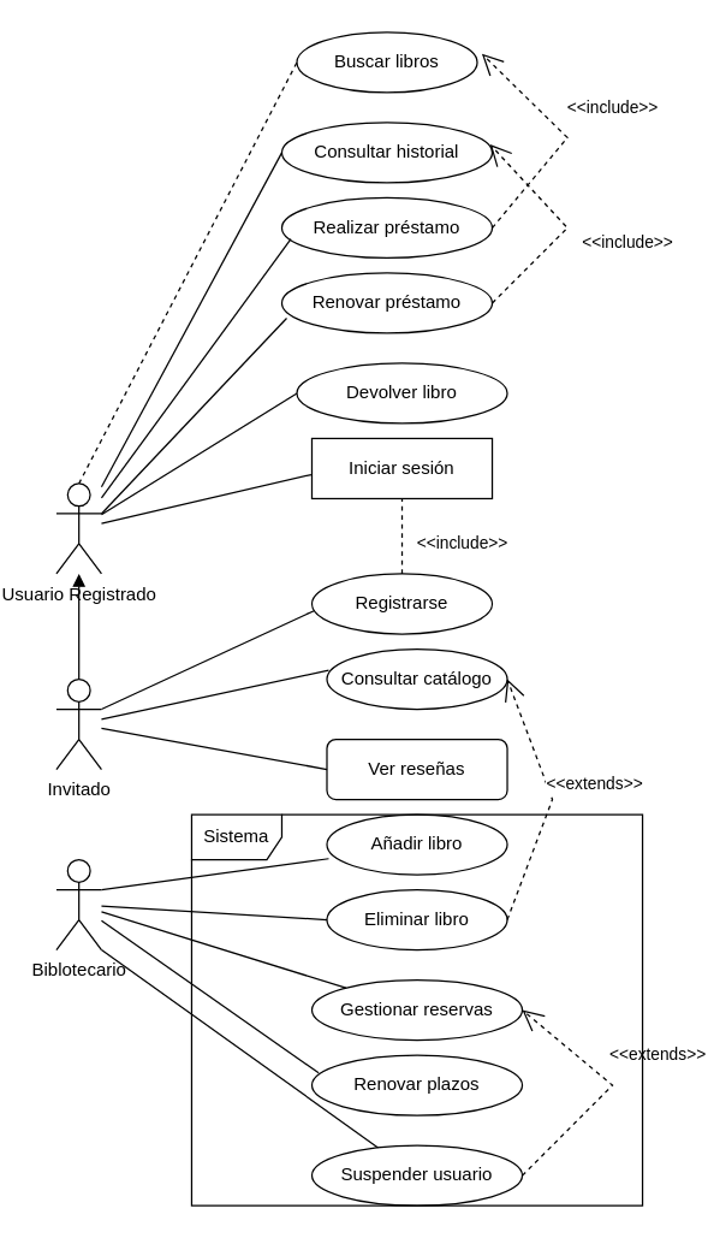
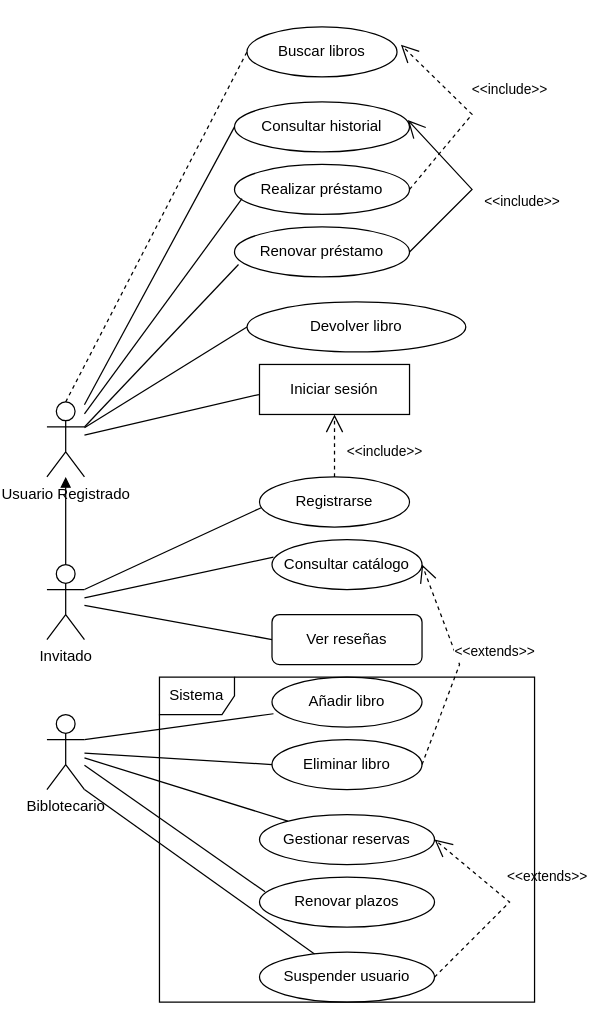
  <mxCell id="0" />
  <mxCell id="1" parent="0" />
  <mxCell id="2" style="edgeStyle=orthogonalEdgeStyle;endArrow=block;html=1;exitX=0.5;exitY=0;exitDx=0;exitDy=0;exitPerimeter=0;" edge="1" parent="1" source="30" target="31"><mxGeometry relative="1" as="geometry"><mxPoint x="-110" y="370" as="sourcePoint" /><mxPoint x="-110" y="330" as="targetPoint" /></mxGeometry></mxCell>
  <mxCell id="3" value="Registrarse" style="ellipse;whiteSpace=wrap;html=1;" vertex="1" parent="1"><mxGeometry x="190" y="380" width="120" height="40" as="geometry" /></mxCell>
  <mxCell id="4" value="Consultar catálogo" style="ellipse;whiteSpace=wrap;html=1;" vertex="1" parent="1"><mxGeometry x="200" y="430" width="120" height="40" as="geometry" /></mxCell>
  <mxCell id="5" value="Ver reseñas" style="whiteSpace=wrap;html=1;rounded=1;" vertex="1" parent="1"><mxGeometry x="200" y="490" width="120" height="40" as="geometry" /></mxCell>
  <mxCell id="6" value="Iniciar sesión" style="whiteSpace=wrap;html=1;rounded=0;" vertex="1" parent="1"><mxGeometry x="190" width="120" height="40" as="geometry" y="290" /></mxCell>
  <mxCell id="7" value="Buscar libros" style="ellipse;whiteSpace=wrap;html=1;" vertex="1" parent="1"><mxGeometry x="180" y="20" width="120" height="40" as="geometry" /></mxCell>
  <mxCell id="8" value="Consultar historial" style="ellipse;whiteSpace=wrap;html=1;" vertex="1" parent="1"><mxGeometry x="170" y="80" width="140" height="40" as="geometry" /></mxCell>
  <mxCell id="9" value="Realizar préstamo" style="ellipse;whiteSpace=wrap;html=1;" vertex="1" parent="1"><mxGeometry x="170" y="130" width="140" height="40" as="geometry" /></mxCell>
- <mxCell id="10" value="Devolver libro" style="ellipse;whiteSpace=wrap;html=1;" vertex="1" parent="1"><mxGeometry x="180" y="240" width="140" height="40" as="geometry" /></mxCell>
+ <mxCell id="10" value="Devolver libro" style="ellipse;whiteSpace=wrap;html=1;" vertex="1" parent="1"><mxGeometry x="180" y="240" width="175" height="40" as="geometry" /></mxCell>
  <mxCell id="11" value="Renovar préstamo" style="ellipse;whiteSpace=wrap;html=1;" vertex="1" parent="1"><mxGeometry x="170" y="180" width="140" height="40" as="geometry" /></mxCell>
  <mxCell id="12" style="edgeStyle=orthogonalEdgeStyle;html=1;endArrow=none;startArrow=none;" edge="1" parent="1" target="4" />
  <mxCell id="13" style="edgeStyle=orthogonalEdgeStyle;html=1;endArrow=none;startArrow=none;" edge="1" parent="1" target="5" />
  <mxCell id="14" style="edgeStyle=orthogonalEdgeStyle;html=1;endArrow=none;startArrow=none;" edge="1" parent="1" target="6" />
  <mxCell id="15" style="edgeStyle=orthogonalEdgeStyle;html=1;endArrow=none;startArrow=none;" edge="1" parent="1" target="7" />
  <mxCell id="16" style="edgeStyle=orthogonalEdgeStyle;html=1;endArrow=none;startArrow=none;" edge="1" parent="1" target="8" />
  <mxCell id="17" style="edgeStyle=orthogonalEdgeStyle;html=1;endArrow=none;startArrow=none;" edge="1" parent="1" target="9" />
  <mxCell id="18" style="edgeStyle=orthogonalEdgeStyle;html=1;endArrow=none;startArrow=none;" edge="1" parent="1" target="10" />
  <mxCell id="19" style="edgeStyle=orthogonalEdgeStyle;html=1;endArrow=none;startArrow=none;" edge="1" parent="1" target="11" />
  <mxCell id="20" value="Añadir libro" style="ellipse;whiteSpace=wrap;html=1;" vertex="1" parent="1"><mxGeometry x="200" y="540" width="120" height="40" as="geometry" /></mxCell>
  <mxCell id="21" value="Eliminar libro" style="ellipse;whiteSpace=wrap;html=1;" vertex="1" parent="1"><mxGeometry x="200" y="590" width="120" height="40" as="geometry" /></mxCell>
  <mxCell id="22" value="Gestionar reservas" style="ellipse;whiteSpace=wrap;html=1;" vertex="1" parent="1"><mxGeometry x="190" y="650" width="140" height="40" as="geometry" /></mxCell>
  <mxCell id="23" value="Renovar plazos" style="ellipse;whiteSpace=wrap;html=1;" vertex="1" parent="1"><mxGeometry x="190" y="700" width="140" height="40" as="geometry" /></mxCell>
  <mxCell id="24" value="Suspender usuario" style="ellipse;whiteSpace=wrap;html=1;" vertex="1" parent="1"><mxGeometry x="190" y="760" width="140" height="40" as="geometry" /></mxCell>
  <mxCell id="25" style="edgeStyle=orthogonalEdgeStyle;html=1;endArrow=none;startArrow=none;" edge="1" parent="1" target="20" />
  <mxCell id="26" style="edgeStyle=orthogonalEdgeStyle;html=1;endArrow=none;startArrow=none;" edge="1" parent="1" target="21" />
  <mxCell id="27" style="edgeStyle=orthogonalEdgeStyle;html=1;endArrow=none;startArrow=none;" edge="1" parent="1" target="22" />
  <mxCell id="28" style="edgeStyle=orthogonalEdgeStyle;html=1;endArrow=none;startArrow=none;" edge="1" parent="1" target="23" />
  <mxCell id="29" style="edgeStyle=orthogonalEdgeStyle;html=1;endArrow=none;startArrow=none;" edge="1" parent="1" target="24" />
  <mxCell id="30" value="Invitado" style="shape=umlActor;verticalLabelPosition=bottom;verticalAlign=top;html=1;outlineConnect=0;" vertex="1" parent="1"><mxGeometry x="20" y="450" width="30" height="60" as="geometry" /></mxCell>
  <mxCell id="31" value="Usuario Registrado" style="shape=umlActor;verticalLabelPosition=bottom;verticalAlign=top;html=1;outlineConnect=0;" vertex="1" parent="1"><mxGeometry x="20" y="320" width="30" height="60" as="geometry" /></mxCell>
  <mxCell id="32" value="Biblotecario" style="shape=umlActor;verticalLabelPosition=bottom;verticalAlign=top;html=1;outlineConnect=0;" vertex="1" parent="1"><mxGeometry x="20" y="570" width="30" height="60" as="geometry" /></mxCell>
- <mxCell id="33" value="&amp;lt;&amp;lt;include&amp;gt;&amp;gt;" style="endArrow=none;endSize=12;dashed=1;html=1;rounded=0;exitX=0.5;exitY=0;exitDx=0;exitDy=0;" edge="1" parent="1" source="3" target="6"><mxGeometry x="-0.2" y="-40" width="160" relative="1" as="geometry"><mxPoint x="260" y="580" as="sourcePoint" /><mxPoint x="420" y="580" as="targetPoint" /><mxPoint as="offset" /></mxGeometry></mxCell>
+ <mxCell id="33" value="&amp;lt;&amp;lt;include&amp;gt;&amp;gt;" style="endArrow=open;endSize=12;dashed=1;html=1;rounded=0;exitX=0.5;exitY=0;exitDx=0;exitDy=0;" edge="1" parent="1" source="3" target="6"><mxGeometry x="-0.2" y="-40" width="160" relative="1" as="geometry"><mxPoint x="260" y="580" as="sourcePoint" /><mxPoint x="420" y="580" as="targetPoint" /><mxPoint as="offset" /></mxGeometry></mxCell>
  <mxCell id="34" value="" style="endArrow=none;html=1;rounded=0;entryX=0;entryY=0.5;entryDx=0;entryDy=0;" edge="1" parent="1" source="31" target="8"><mxGeometry width="50" height="50" relative="1" as="geometry"><mxPoint x="320" y="440" as="sourcePoint" /><mxPoint x="370" y="390" as="targetPoint" /></mxGeometry></mxCell>
  <mxCell id="35" value="" style="endArrow=none;html=1;rounded=0;entryX=0.043;entryY=0.686;entryDx=0;entryDy=0;entryPerimeter=0;" edge="1" parent="1" source="31" target="9"><mxGeometry width="50" height="50" relative="1" as="geometry"><mxPoint x="320" y="440" as="sourcePoint" /><mxPoint x="370" y="390" as="targetPoint" /></mxGeometry></mxCell>
  <mxCell id="36" value="" style="endArrow=none;html=1;rounded=0;entryX=0.023;entryY=0.751;entryDx=0;entryDy=0;entryPerimeter=0;exitX=1;exitY=0.333;exitDx=0;exitDy=0;exitPerimeter=0;" edge="1" parent="1" source="31" target="11"><mxGeometry width="50" height="50" relative="1" as="geometry"><mxPoint x="320" y="440" as="sourcePoint" /><mxPoint x="370" y="390" as="targetPoint" /></mxGeometry></mxCell>
  <mxCell id="37" value="" style="endArrow=none;html=1;rounded=0;entryX=0;entryY=0.5;entryDx=0;entryDy=0;" edge="1" parent="1" source="31" target="10"><mxGeometry width="50" height="50" relative="1" as="geometry"><mxPoint x="320" y="440" as="sourcePoint" /><mxPoint x="370" y="390" as="targetPoint" /></mxGeometry></mxCell>
  <mxCell id="38" value="" style="endArrow=none;html=1;rounded=0;entryX=-0.004;entryY=0.601;entryDx=0;entryDy=0;entryPerimeter=0;" edge="1" parent="1" source="31" target="6"><mxGeometry width="50" height="50" relative="1" as="geometry"><mxPoint x="320" y="440" as="sourcePoint" /><mxPoint x="370" y="390" as="targetPoint" /></mxGeometry></mxCell>
  <mxCell id="39" value="" style="endArrow=none;html=1;rounded=0;exitX=1;exitY=0.333;exitDx=0;exitDy=0;exitPerimeter=0;entryX=0.015;entryY=0.609;entryDx=0;entryDy=0;entryPerimeter=0;" edge="1" parent="1" source="30" target="3"><mxGeometry width="50" height="50" relative="1" as="geometry"><mxPoint x="320" y="440" as="sourcePoint" /><mxPoint x="370" y="390" as="targetPoint" /></mxGeometry></mxCell>
  <mxCell id="40" value="" style="endArrow=none;html=1;rounded=0;entryX=0.01;entryY=0.351;entryDx=0;entryDy=0;entryPerimeter=0;" edge="1" parent="1" source="30" target="4"><mxGeometry width="50" height="50" relative="1" as="geometry"><mxPoint x="320" y="440" as="sourcePoint" /><mxPoint x="370" y="390" as="targetPoint" /></mxGeometry></mxCell>
  <mxCell id="41" value="" style="endArrow=none;html=1;rounded=0;entryX=0;entryY=0.5;entryDx=0;entryDy=0;" edge="1" parent="1" source="30" target="5"><mxGeometry width="50" height="50" relative="1" as="geometry"><mxPoint x="130" y="565.714" as="sourcePoint" /><mxPoint x="430" y="480" as="targetPoint" /></mxGeometry></mxCell>
  <mxCell id="42" value="" style="endArrow=none;html=1;rounded=0;entryX=0;entryY=0.5;entryDx=0;entryDy=0;exitX=0.5;exitY=0;exitDx=0;exitDy=0;exitPerimeter=0;dashed=1;" edge="1" parent="1" source="31" target="7"><mxGeometry width="50" height="50" relative="1" as="geometry"><mxPoint x="0" y="260" as="sourcePoint" /><mxPoint x="370" y="170" as="targetPoint" /></mxGeometry></mxCell>
  <mxCell id="43" value="" style="endArrow=none;html=1;rounded=0;exitX=1;exitY=0.333;exitDx=0;exitDy=0;exitPerimeter=0;entryX=0.01;entryY=0.734;entryDx=0;entryDy=0;entryPerimeter=0;" edge="1" parent="1" source="32" target="20"><mxGeometry width="50" height="50" relative="1" as="geometry"><mxPoint x="320" y="670" as="sourcePoint" /><mxPoint x="370" y="620" as="targetPoint" /></mxGeometry></mxCell>
  <mxCell id="44" value="" style="endArrow=none;html=1;rounded=0;" edge="1" parent="1" source="32"><mxGeometry width="50" height="50" relative="1" as="geometry"><mxPoint x="320" y="670" as="sourcePoint" /><mxPoint x="200" y="610" as="targetPoint" /></mxGeometry></mxCell>
  <mxCell id="45" value="" style="endArrow=none;html=1;rounded=0;" edge="1" parent="1" source="32" target="22"><mxGeometry width="50" height="50" relative="1" as="geometry"><mxPoint x="320" y="670" as="sourcePoint" /><mxPoint x="370" y="620" as="targetPoint" /></mxGeometry></mxCell>
  <mxCell id="46" value="" style="endArrow=none;html=1;rounded=0;entryX=0.032;entryY=0.294;entryDx=0;entryDy=0;entryPerimeter=0;" edge="1" parent="1" source="32" target="23"><mxGeometry width="50" height="50" relative="1" as="geometry"><mxPoint x="50" y="630" as="sourcePoint" /><mxPoint x="370" y="620" as="targetPoint" /></mxGeometry></mxCell>
  <mxCell id="47" value="" style="endArrow=none;html=1;rounded=0;exitX=1;exitY=1;exitDx=0;exitDy=0;exitPerimeter=0;" edge="1" parent="1" source="32" target="24"><mxGeometry width="50" height="50" relative="1" as="geometry"><mxPoint x="320" y="680" as="sourcePoint" /><mxPoint x="195" y="772" as="targetPoint" /></mxGeometry></mxCell>
  <mxCell id="48" value="&amp;lt;&amp;lt;include&amp;gt;&amp;gt;" style="endArrow=open;endSize=12;dashed=1;html=1;rounded=0;exitX=1;exitY=0.5;exitDx=0;exitDy=0;entryX=1.026;entryY=0.358;entryDx=0;entryDy=0;entryPerimeter=0;" edge="1" parent="1" source="9" target="7"><mxGeometry x="-0.009" y="-36" width="160" relative="1" as="geometry"><mxPoint x="340" y="430" as="sourcePoint" /><mxPoint x="500" y="430" as="targetPoint" /><Array as="points"><mxPoint x="360" y="90" /></Array><mxPoint x="5" y="6" as="offset" /></mxGeometry></mxCell>
- <mxCell id="49" value="&amp;lt;&amp;lt;include&amp;gt;&amp;gt;" style="endArrow=open;endSize=12;dashed=1;html=1;rounded=0;exitX=1;exitY=0.5;exitDx=0;exitDy=0;entryX=0.99;entryY=0.364;entryDx=0;entryDy=0;entryPerimeter=0;" edge="1" parent="1" source="11" target="8"><mxGeometry x="-0.033" y="-41" width="160" relative="1" as="geometry"><mxPoint x="340" y="310" as="sourcePoint" /><mxPoint x="500" y="310" as="targetPoint" /><Array as="points"><mxPoint x="360" y="150" /></Array><mxPoint x="10" y="38" as="offset" /></mxGeometry></mxCell>
+ <mxCell id="49" value="&amp;lt;&amp;lt;include&amp;gt;&amp;gt;" style="endArrow=open;endSize=12;dashed=0;html=1;rounded=0;exitX=1;exitY=0.5;exitDx=0;exitDy=0;entryX=0.99;entryY=0.364;entryDx=0;entryDy=0;entryPerimeter=0;" edge="1" parent="1" source="11" target="8"><mxGeometry x="-0.033" y="-41" width="160" relative="1" as="geometry"><mxPoint x="340" y="310" as="sourcePoint" /><mxPoint x="500" y="310" as="targetPoint" /><Array as="points"><mxPoint x="360" y="150" /></Array><mxPoint x="10" y="38" as="offset" /></mxGeometry></mxCell>
  <mxCell id="50" value="&amp;lt;&amp;lt;extends&amp;gt;&amp;gt;" style="endArrow=open;endSize=12;dashed=1;html=1;rounded=0;exitX=1;exitY=0.5;exitDx=0;exitDy=0;entryX=1;entryY=0.5;entryDx=0;entryDy=0;" edge="1" parent="1" source="24" target="22"><mxGeometry x="0.041" y="-36" width="160" relative="1" as="geometry"><mxPoint x="340" y="510" as="sourcePoint" /><mxPoint x="500" y="510" as="targetPoint" /><Array as="points"><mxPoint x="390" y="720" /></Array><mxPoint x="7" y="8" as="offset" /></mxGeometry></mxCell>
  <mxCell id="51" value="&amp;lt;&amp;lt;extends&amp;gt;&amp;gt;" style="endArrow=open;endSize=12;dashed=1;html=1;rounded=0;exitX=1;exitY=0.5;exitDx=0;exitDy=0;entryX=1;entryY=0.5;entryDx=0;entryDy=0;" edge="1" parent="1" source="21" target="4"><mxGeometry y="-30" width="160" relative="1" as="geometry"><mxPoint x="390" y="610" as="sourcePoint" /><mxPoint x="390" y="450" as="targetPoint" /><Array as="points"><mxPoint x="350" y="530" /></Array><mxPoint as="offset" /></mxGeometry></mxCell>
  <mxCell id="52" value="Sistema" style="shape=umlFrame;whiteSpace=wrap;html=1;pointerEvents=0;" vertex="1" parent="1"><mxGeometry x="110" y="540" width="300" height="260" as="geometry" /></mxCell>
